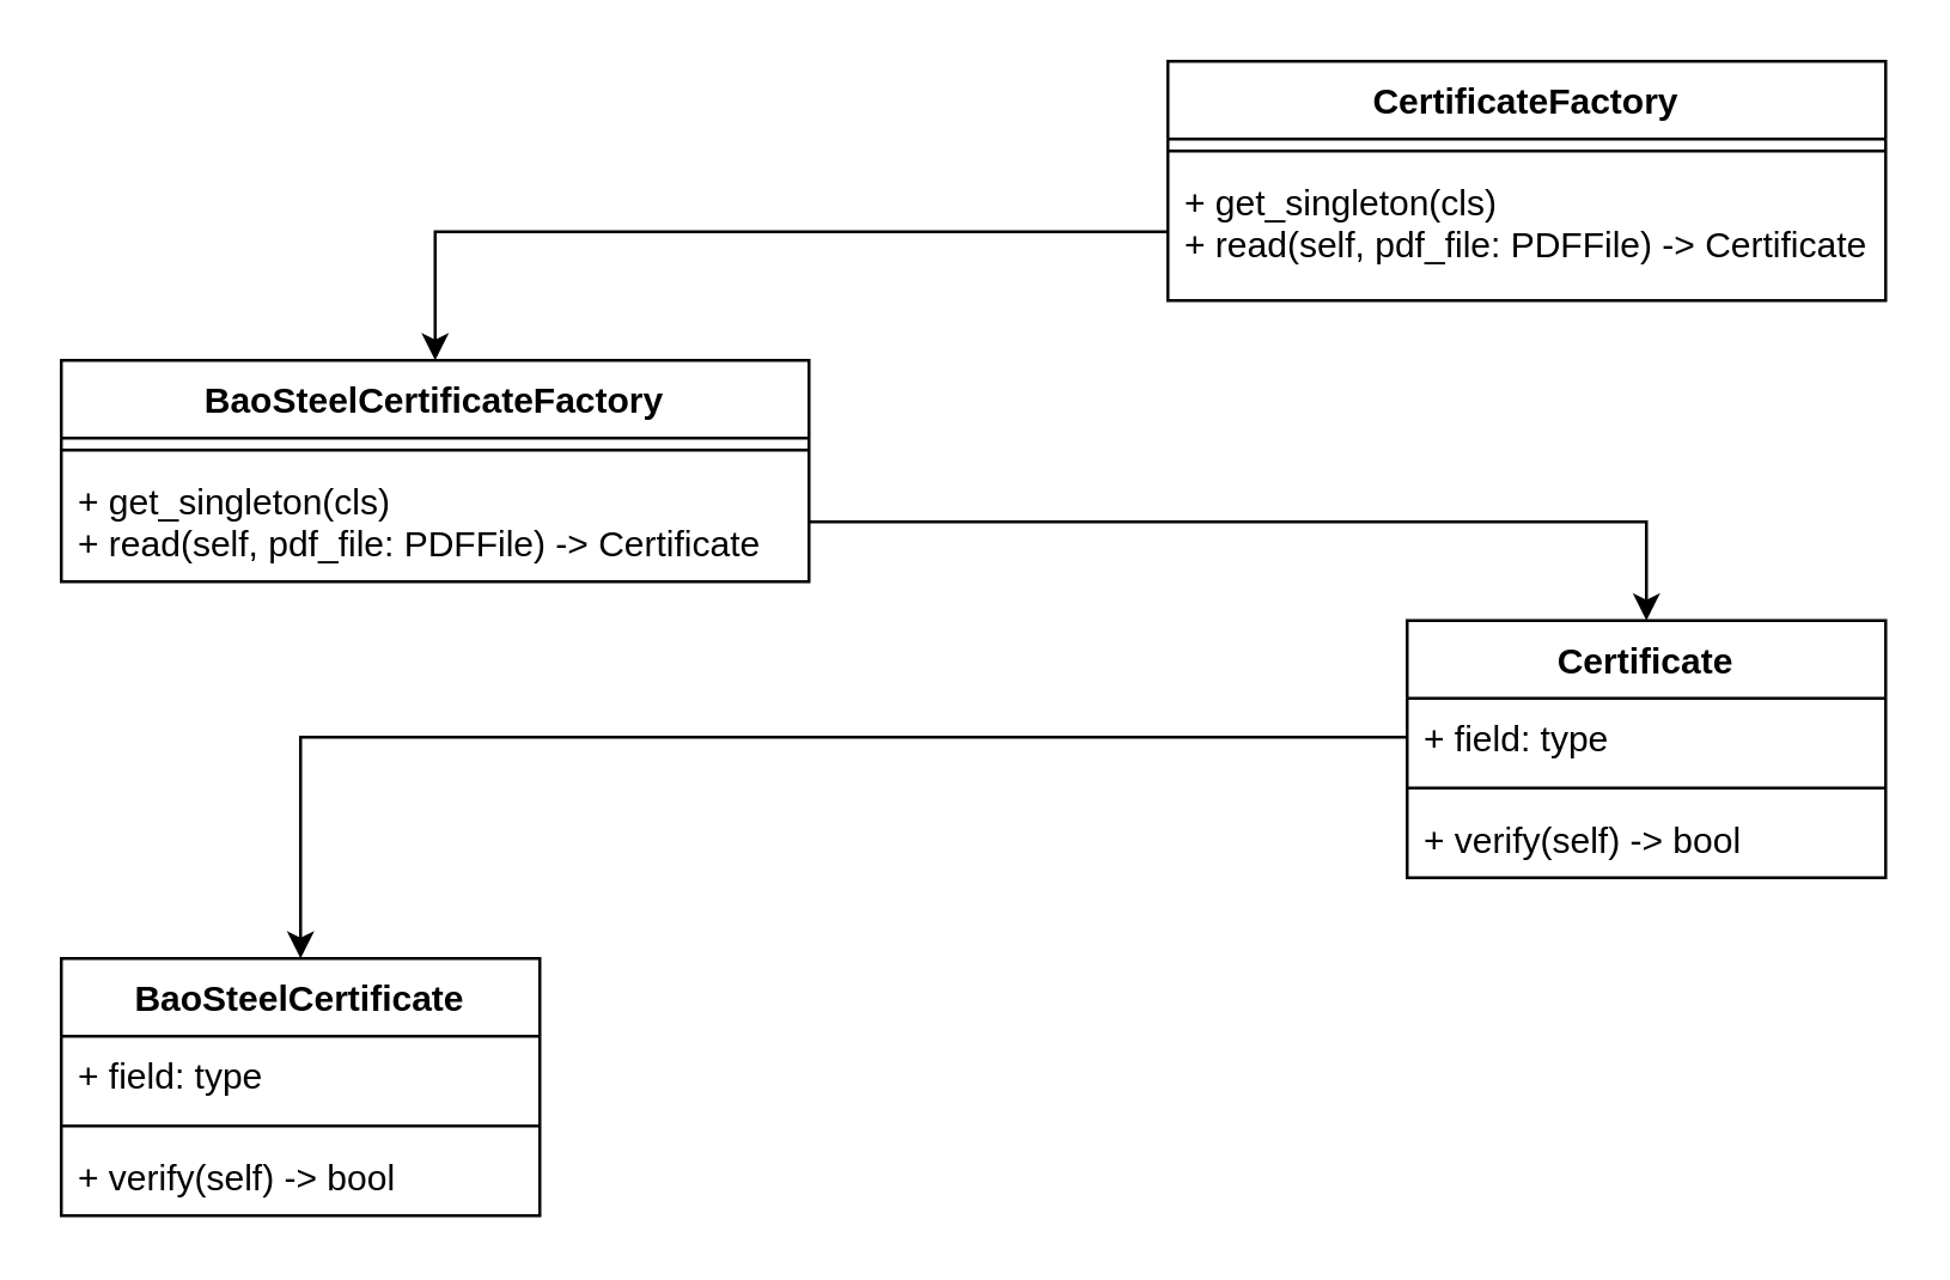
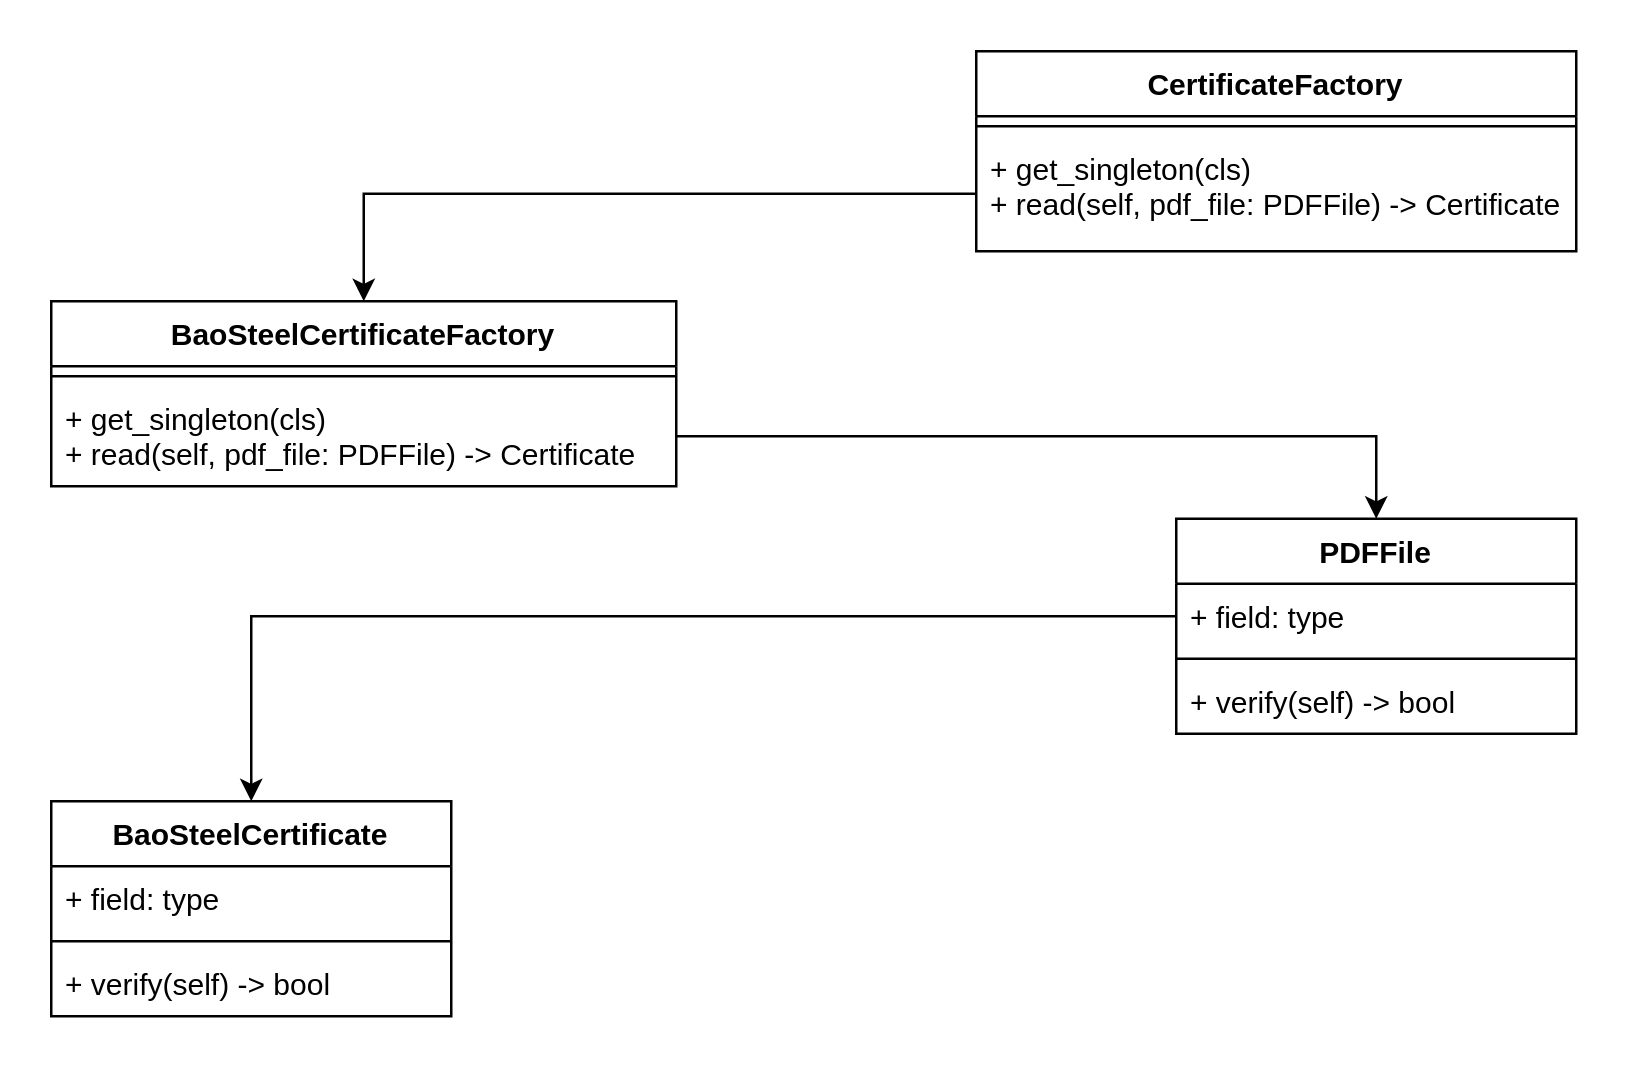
  <mxCell id="0" />
  <mxCell id="1" parent="0" />
  <mxCell id="2" style="edgeStyle=orthogonalEdgeStyle;rounded=0;orthogonalLoop=1;jettySize=auto;html=1;exitX=0;exitY=0.5;exitDx=0;exitDy=0;" edge="1" parent="1" source="6" target="7"><mxGeometry relative="1" as="geometry" /></mxCell>
  <mxCell id="3" style="edgeStyle=orthogonalEdgeStyle;rounded=0;orthogonalLoop=1;jettySize=auto;html=1;exitX=1;exitY=0.5;exitDx=0;exitDy=0;entryX=0.5;entryY=0;entryDx=0;entryDy=0;" edge="1" parent="1" source="9" target="15"><mxGeometry relative="1" as="geometry" /></mxCell>
  <mxCell id="4" value="CertificateFactory" style="swimlane;fontStyle=1;align=center;verticalAlign=top;childLayout=stackLayout;horizontal=1;startSize=26;horizontalStack=0;resizeParent=1;resizeParentMax=0;resizeLast=0;collapsible=1;marginBottom=0;" vertex="1" parent="1"><mxGeometry x="390" y="20" width="240" height="80" as="geometry" /></mxCell>
  <mxCell id="5" value="" style="line;strokeWidth=1;fillColor=none;align=left;verticalAlign=middle;spacingTop=-1;spacingLeft=3;spacingRight=3;rotatable=0;labelPosition=right;points=[];portConstraint=eastwest;" vertex="1" parent="4"><mxGeometry y="26" width="240" height="8" as="geometry" /></mxCell>
  <mxCell id="6" value="+ get_singleton(cls)&#10;+ read(self, pdf_file: PDFFile) -&gt; Certificate" style="text;strokeColor=none;fillColor=none;align=left;verticalAlign=top;spacingLeft=4;spacingRight=4;overflow=hidden;rotatable=0;points=[[0,0.5],[1,0.5]];portConstraint=eastwest;" vertex="1" parent="4"><mxGeometry y="34" width="240" height="46" as="geometry" /></mxCell>
  <mxCell id="7" value="BaoSteelCertificateFactory" style="swimlane;fontStyle=1;align=center;verticalAlign=top;childLayout=stackLayout;horizontal=1;startSize=26;horizontalStack=0;resizeParent=1;resizeParentMax=0;resizeLast=0;collapsible=1;marginBottom=0;" vertex="1" parent="1"><mxGeometry x="20" y="120" width="250" height="74" as="geometry" /></mxCell>
  <mxCell id="8" value="" style="line;strokeWidth=1;fillColor=none;align=left;verticalAlign=middle;spacingTop=-1;spacingLeft=3;spacingRight=3;rotatable=0;labelPosition=right;points=[];portConstraint=eastwest;" vertex="1" parent="7"><mxGeometry y="26" width="250" height="8" as="geometry" /></mxCell>
  <mxCell id="9" value="+ get_singleton(cls)&#10;+ read(self, pdf_file: PDFFile) -&gt; Certificate" style="text;strokeColor=none;fillColor=none;align=left;verticalAlign=top;spacingLeft=4;spacingRight=4;overflow=hidden;rotatable=0;points=[[0,0.5],[1,0.5]];portConstraint=eastwest;" vertex="1" parent="7"><mxGeometry y="34" width="250" height="40" as="geometry" /></mxCell>
  <mxCell id="10" style="edgeStyle=orthogonalEdgeStyle;rounded=0;orthogonalLoop=1;jettySize=auto;html=1;exitX=0;exitY=0.5;exitDx=0;exitDy=0;entryX=0.5;entryY=0;entryDx=0;entryDy=0;" edge="1" parent="1" source="16" target="11"><mxGeometry relative="1" as="geometry" /></mxCell>
  <mxCell id="11" value="BaoSteelCertificate" style="swimlane;fontStyle=1;align=center;verticalAlign=top;childLayout=stackLayout;horizontal=1;startSize=26;horizontalStack=0;resizeParent=1;resizeParentMax=0;resizeLast=0;collapsible=1;marginBottom=0;" vertex="1" parent="1"><mxGeometry x="20" y="320" width="160" height="86" as="geometry" /></mxCell>
  <mxCell id="12" value="+ field: type" style="text;strokeColor=none;fillColor=none;align=left;verticalAlign=top;spacingLeft=4;spacingRight=4;overflow=hidden;rotatable=0;points=[[0,0.5],[1,0.5]];portConstraint=eastwest;" vertex="1" parent="11"><mxGeometry y="26" width="160" height="26" as="geometry" /></mxCell>
  <mxCell id="13" value="" style="line;strokeWidth=1;fillColor=none;align=left;verticalAlign=middle;spacingTop=-1;spacingLeft=3;spacingRight=3;rotatable=0;labelPosition=right;points=[];portConstraint=eastwest;" vertex="1" parent="11"><mxGeometry y="52" width="160" height="8" as="geometry" /></mxCell>
  <mxCell id="14" value="+ verify(self) -&gt; bool" style="text;strokeColor=none;fillColor=none;align=left;verticalAlign=top;spacingLeft=4;spacingRight=4;overflow=hidden;rotatable=0;points=[[0,0.5],[1,0.5]];portConstraint=eastwest;" vertex="1" parent="11"><mxGeometry y="60" width="160" height="26" as="geometry" /></mxCell>
- <mxCell id="15" value="Certificate" style="swimlane;fontStyle=1;align=center;verticalAlign=top;childLayout=stackLayout;horizontal=1;startSize=26;horizontalStack=0;resizeParent=1;resizeParentMax=0;resizeLast=0;collapsible=1;marginBottom=0;" vertex="1" parent="1"><mxGeometry x="470" y="207" width="160" height="86" as="geometry" /></mxCell>
+ <mxCell id="15" value="PDFFile" style="swimlane;fontStyle=1;align=center;verticalAlign=top;childLayout=stackLayout;horizontal=1;startSize=26;horizontalStack=0;resizeParent=1;resizeParentMax=0;resizeLast=0;collapsible=1;marginBottom=0;" vertex="1" parent="1"><mxGeometry x="470" y="207" width="160" height="86" as="geometry" /></mxCell>
  <mxCell id="16" value="+ field: type" style="text;strokeColor=none;fillColor=none;align=left;verticalAlign=top;spacingLeft=4;spacingRight=4;overflow=hidden;rotatable=0;points=[[0,0.5],[1,0.5]];portConstraint=eastwest;" vertex="1" parent="15"><mxGeometry y="26" width="160" height="26" as="geometry" /></mxCell>
  <mxCell id="17" value="" style="line;strokeWidth=1;fillColor=none;align=left;verticalAlign=middle;spacingTop=-1;spacingLeft=3;spacingRight=3;rotatable=0;labelPosition=right;points=[];portConstraint=eastwest;" vertex="1" parent="15"><mxGeometry y="52" width="160" height="8" as="geometry" /></mxCell>
  <mxCell id="18" value="+ verify(self) -&gt; bool" style="text;strokeColor=none;fillColor=none;align=left;verticalAlign=top;spacingLeft=4;spacingRight=4;overflow=hidden;rotatable=0;points=[[0,0.5],[1,0.5]];portConstraint=eastwest;" vertex="1" parent="15"><mxGeometry y="60" width="160" height="26" as="geometry" /></mxCell>
